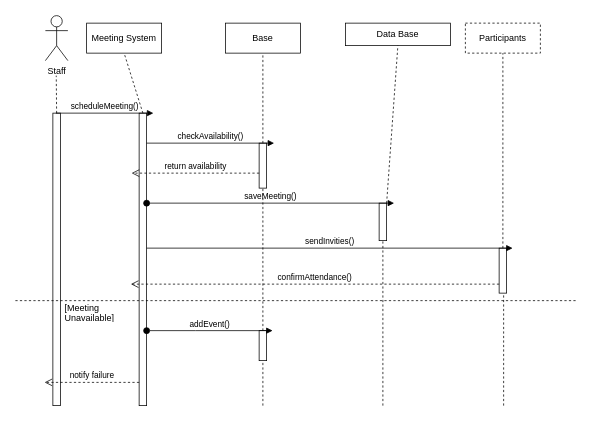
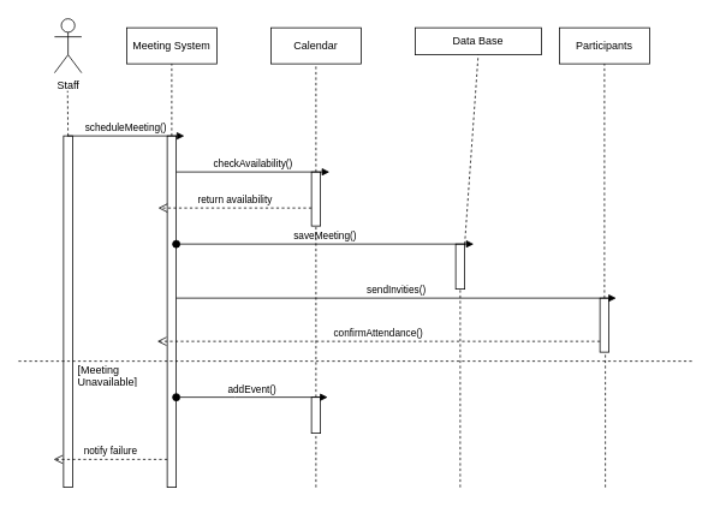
  <mxCell id="0" />
  <mxCell id="1" parent="0" />
  <mxCell id="2" value="Staff" style="shape=umlActor;verticalLabelPosition=bottom;verticalAlign=top;html=1;outlineConnect=0;" vertex="1" parent="1"><mxGeometry x="60" y="20" width="30" height="60" as="geometry" /></mxCell>
- <mxCell id="3" value="Meeting System" style="whiteSpace=wrap;html=1;align=center;" vertex="1" parent="1"><mxGeometry x="115" y="30" width="100" height="40" as="geometry" /></mxCell>
- <mxCell id="4" value="Base" style="whiteSpace=wrap;html=1;align=center;" vertex="1" parent="1"><mxGeometry x="300" y="30" width="100" height="40" as="geometry" /></mxCell>
+ <mxCell id="3" value="Meeting System" style="whiteSpace=wrap;html=1;align=center;" vertex="1" parent="1"><mxGeometry x="140" y="30" width="100" height="40" as="geometry" /></mxCell>
+ <mxCell id="4" value="Calendar" style="whiteSpace=wrap;html=1;align=center;" vertex="1" parent="1"><mxGeometry x="300" y="30" width="100" height="40" as="geometry" /></mxCell>
  <mxCell id="5" value="Data Base" style="whiteSpace=wrap;html=1;align=center;" vertex="1" parent="1"><mxGeometry x="460" y="30" width="140" height="30" as="geometry" /></mxCell>
- <mxCell id="6" value="Participants" style="whiteSpace=wrap;html=1;align=center;dashed=1;" vertex="1" parent="1"><mxGeometry x="620" y="30" width="100" height="40" as="geometry" /></mxCell>
+ <mxCell id="6" value="Participants" style="whiteSpace=wrap;html=1;align=center;" vertex="1" parent="1"><mxGeometry x="620" y="30" width="100" height="40" as="geometry" /></mxCell>
  <mxCell id="7" value="" style="html=1;points=[[0,0,0,0,5],[0,1,0,0,-5],[1,0,0,0,5],[1,1,0,0,-5]];perimeter=orthogonalPerimeter;outlineConnect=0;targetShapes=umlLifeline;portConstraint=eastwest;newEdgeStyle={&quot;curved&quot;:0,&quot;rounded&quot;:0};" vertex="1" parent="1"><mxGeometry x="70" y="150" width="10" height="390" as="geometry" /></mxCell>
  <mxCell id="8" value="" style="html=1;points=[[0,0,0,0,5],[0,1,0,0,-5],[1,0,0,0,5],[1,1,0,0,-5]];perimeter=orthogonalPerimeter;outlineConnect=0;targetShapes=umlLifeline;portConstraint=eastwest;newEdgeStyle={&quot;curved&quot;:0,&quot;rounded&quot;:0};" vertex="1" parent="1"><mxGeometry x="185" y="150" width="10" height="390" as="geometry" /></mxCell>
  <mxCell id="9" value="" style="html=1;points=[[0,0,0,0,5],[0,1,0,0,-5],[1,0,0,0,5],[1,1,0,0,-5]];perimeter=orthogonalPerimeter;outlineConnect=0;targetShapes=umlLifeline;portConstraint=eastwest;newEdgeStyle={&quot;curved&quot;:0,&quot;rounded&quot;:0};" vertex="1" parent="1"><mxGeometry x="345" y="190" width="10" height="60" as="geometry" /></mxCell>
  <mxCell id="10" value="checkAvailability()" style="html=1;verticalAlign=bottom;endArrow=block;curved=0;rounded=0;entryX=1;entryY=0;entryDx=0;entryDy=5;entryPerimeter=0;" edge="1" parent="1" source="8"><mxGeometry relative="1" as="geometry"><mxPoint x="205" y="190" as="sourcePoint" /><mxPoint x="365" y="190" as="targetPoint" /></mxGeometry></mxCell>
  <mxCell id="11" value="return availability" style="html=1;verticalAlign=bottom;endArrow=open;dashed=1;endSize=8;curved=0;rounded=0;exitX=0;exitY=1;exitDx=0;exitDy=-5;" edge="1" parent="1"><mxGeometry relative="1" as="geometry"><mxPoint x="175" y="230" as="targetPoint" /><mxPoint x="345" y="230" as="sourcePoint" /></mxGeometry></mxCell>
  <mxCell id="12" value="" style="html=1;points=[[0,0,0,0,5],[0,1,0,0,-5],[1,0,0,0,5],[1,1,0,0,-5]];perimeter=orthogonalPerimeter;outlineConnect=0;targetShapes=umlLifeline;portConstraint=eastwest;newEdgeStyle={&quot;curved&quot;:0,&quot;rounded&quot;:0};" vertex="1" parent="1"><mxGeometry x="505" y="270" width="10" height="50" as="geometry" /></mxCell>
  <mxCell id="13" value="saveMeeting()" style="html=1;verticalAlign=bottom;startArrow=oval;endArrow=block;startSize=8;curved=0;rounded=0;entryX=0;entryY=0;entryDx=0;entryDy=5;" edge="1" parent="1"><mxGeometry relative="1" as="geometry"><mxPoint x="195" y="270" as="sourcePoint" /><mxPoint x="525" y="270" as="targetPoint" /></mxGeometry></mxCell>
  <mxCell id="14" value="" style="html=1;points=[[0,0,0,0,5],[0,1,0,0,-5],[1,0,0,0,5],[1,1,0,0,-5]];perimeter=orthogonalPerimeter;outlineConnect=0;targetShapes=umlLifeline;portConstraint=eastwest;newEdgeStyle={&quot;curved&quot;:0,&quot;rounded&quot;:0};" vertex="1" parent="1"><mxGeometry x="345" y="440" width="10" height="40" as="geometry" /></mxCell>
  <mxCell id="15" value="addEvent()" style="html=1;verticalAlign=bottom;startArrow=oval;endArrow=block;startSize=8;curved=0;rounded=0;entryX=0;entryY=0;entryDx=0;entryDy=5;" edge="1" parent="1"><mxGeometry relative="1" as="geometry"><mxPoint x="195" y="440" as="sourcePoint" /><mxPoint x="363" y="440" as="targetPoint" /><Array as="points"><mxPoint x="260" y="440" /></Array></mxGeometry></mxCell>
  <mxCell id="16" value="" style="endArrow=none;dashed=1;html=1;rounded=0;" edge="1" parent="1"><mxGeometry width="50" height="50" relative="1" as="geometry"><mxPoint x="20" y="400" as="sourcePoint" /><mxPoint x="770" y="400" as="targetPoint" /></mxGeometry></mxCell>
  <mxCell id="17" value="" style="html=1;points=[[0,0,0,0,5],[0,1,0,0,-5],[1,0,0,0,5],[1,1,0,0,-5]];perimeter=orthogonalPerimeter;outlineConnect=0;targetShapes=umlLifeline;portConstraint=eastwest;newEdgeStyle={&quot;curved&quot;:0,&quot;rounded&quot;:0};" vertex="1" parent="1"><mxGeometry x="665" y="330" width="10" height="60" as="geometry" /></mxCell>
  <mxCell id="18" value="sendInvities()" style="html=1;verticalAlign=bottom;endArrow=block;curved=0;rounded=0;entryX=0;entryY=0;entryDx=0;entryDy=5;" edge="1" parent="1" source="8"><mxGeometry relative="1" as="geometry"><mxPoint x="613" y="330" as="sourcePoint" /><mxPoint x="683" y="330" as="targetPoint" /></mxGeometry></mxCell>
  <mxCell id="19" value="confirmAttendance()" style="html=1;verticalAlign=bottom;endArrow=open;dashed=1;endSize=8;curved=0;rounded=0;" edge="1" source="17" parent="1"><mxGeometry relative="1" as="geometry"><mxPoint x="174" y="378" as="targetPoint" /><mxPoint x="269" y="378" as="sourcePoint" /><Array as="points"><mxPoint x="174" y="378" /></Array></mxGeometry></mxCell>
  <mxCell id="20" value="" style="endArrow=none;dashed=1;html=1;rounded=0;entryX=0.5;entryY=1;entryDx=0;entryDy=0;" edge="1" parent="1" source="12" target="5"><mxGeometry width="50" height="50" relative="1" as="geometry"><mxPoint x="460" y="300" as="sourcePoint" /><mxPoint x="510" y="100" as="targetPoint" /></mxGeometry></mxCell>
  <mxCell id="21" value="" style="endArrow=none;dashed=1;html=1;rounded=0;entryX=0.5;entryY=1;entryDx=0;entryDy=0;" edge="1" parent="1" target="6"><mxGeometry width="50" height="50" relative="1" as="geometry"><mxPoint x="670" y="330" as="sourcePoint" /><mxPoint x="675" y="100" as="targetPoint" /></mxGeometry></mxCell>
  <mxCell id="22" value="" style="endArrow=none;dashed=1;html=1;rounded=0;entryX=0.5;entryY=1;entryDx=0;entryDy=0;" edge="1" parent="1" source="9" target="4"><mxGeometry width="50" height="50" relative="1" as="geometry"><mxPoint x="320" y="150" as="sourcePoint" /><mxPoint x="360" y="90" as="targetPoint" /></mxGeometry></mxCell>
  <mxCell id="23" value="" style="endArrow=none;dashed=1;html=1;rounded=0;entryX=0.5;entryY=1;entryDx=0;entryDy=0;" edge="1" parent="1" target="3"><mxGeometry width="50" height="50" relative="1" as="geometry"><mxPoint x="190" y="150" as="sourcePoint" /><mxPoint x="240" y="100" as="targetPoint" /></mxGeometry></mxCell>
  <mxCell id="24" value="" style="endArrow=none;dashed=1;html=1;rounded=0;" edge="1" parent="1"><mxGeometry width="50" height="50" relative="1" as="geometry"><mxPoint x="75" y="150" as="sourcePoint" /><mxPoint x="74.5" y="100" as="targetPoint" /></mxGeometry></mxCell>
  <mxCell id="25" value="[Meeting Unavailable]" style="text;strokeColor=none;fillColor=none;align=left;verticalAlign=middle;spacingLeft=4;spacingRight=4;overflow=hidden;points=[[0,0.5],[1,0.5]];portConstraint=eastwest;rotatable=0;whiteSpace=wrap;html=1;" vertex="1" parent="1"><mxGeometry x="80" y="400" width="100" height="30" as="geometry" /></mxCell>
  <mxCell id="26" value="notify failure" style="html=1;verticalAlign=bottom;endArrow=open;dashed=1;endSize=8;curved=0;rounded=0;" edge="1" parent="1" source="8"><mxGeometry relative="1" as="geometry"><mxPoint x="180" y="510" as="sourcePoint" /><mxPoint x="59" y="509" as="targetPoint" /></mxGeometry></mxCell>
  <mxCell id="27" value="" style="endArrow=none;dashed=1;html=1;rounded=0;" edge="1" parent="1" target="17"><mxGeometry width="50" height="50" relative="1" as="geometry"><mxPoint x="671" y="540" as="sourcePoint" /><mxPoint x="671" y="410" as="targetPoint" /></mxGeometry></mxCell>
  <mxCell id="28" value="" style="endArrow=none;dashed=1;html=1;rounded=0;" edge="1" parent="1"><mxGeometry width="50" height="50" relative="1" as="geometry"><mxPoint x="510" y="540" as="sourcePoint" /><mxPoint x="510" y="320" as="targetPoint" /></mxGeometry></mxCell>
  <mxCell id="29" value="" style="endArrow=none;dashed=1;html=1;rounded=0;" edge="1" parent="1"><mxGeometry width="50" height="50" relative="1" as="geometry"><mxPoint x="350" y="540" as="sourcePoint" /><mxPoint x="350" y="480" as="targetPoint" /></mxGeometry></mxCell>
  <mxCell id="30" value="" style="endArrow=none;dashed=1;html=1;rounded=0;" edge="1" parent="1"><mxGeometry width="50" height="50" relative="1" as="geometry"><mxPoint x="350" y="440" as="sourcePoint" /><mxPoint x="350" y="250" as="targetPoint" /></mxGeometry></mxCell>
  <mxCell id="31" value="scheduleMeeting()" style="html=1;verticalAlign=bottom;endArrow=block;curved=0;rounded=0;" edge="1" parent="1"><mxGeometry width="80" relative="1" as="geometry"><mxPoint x="74" y="150" as="sourcePoint" /><mxPoint x="204" y="150" as="targetPoint" /></mxGeometry></mxCell>
